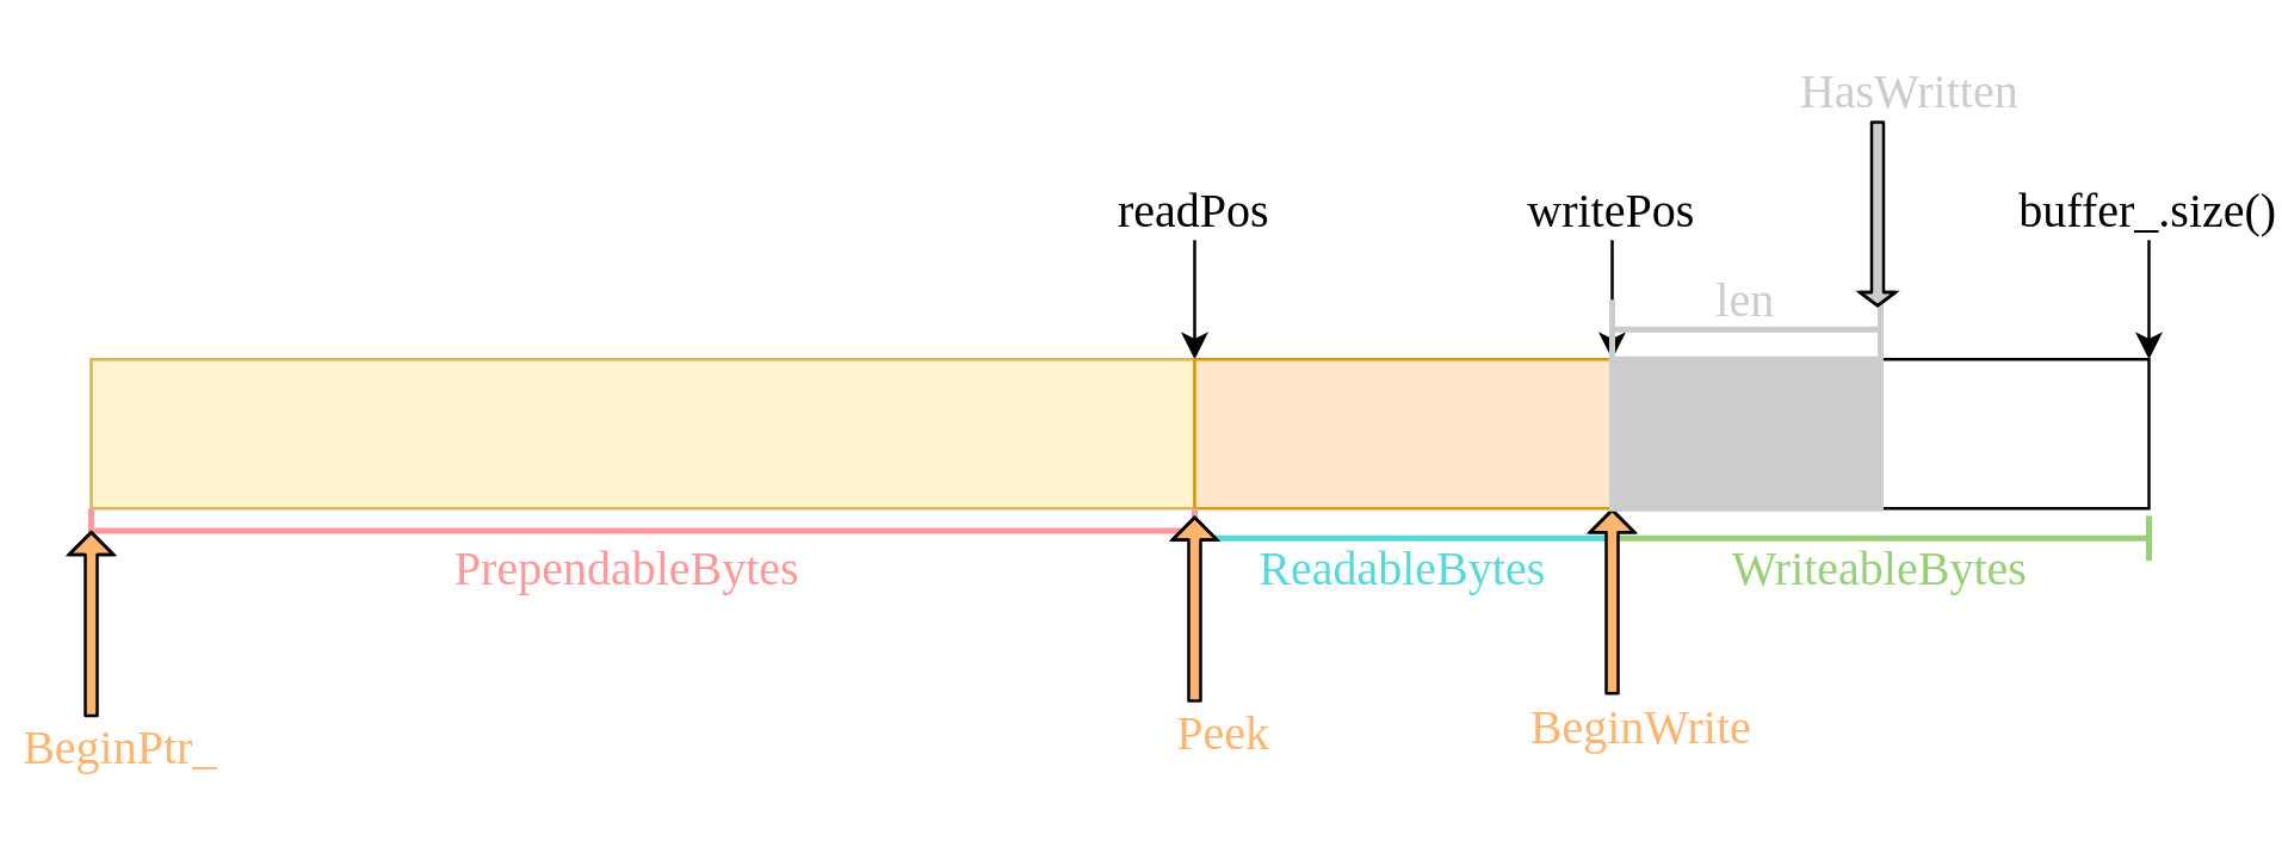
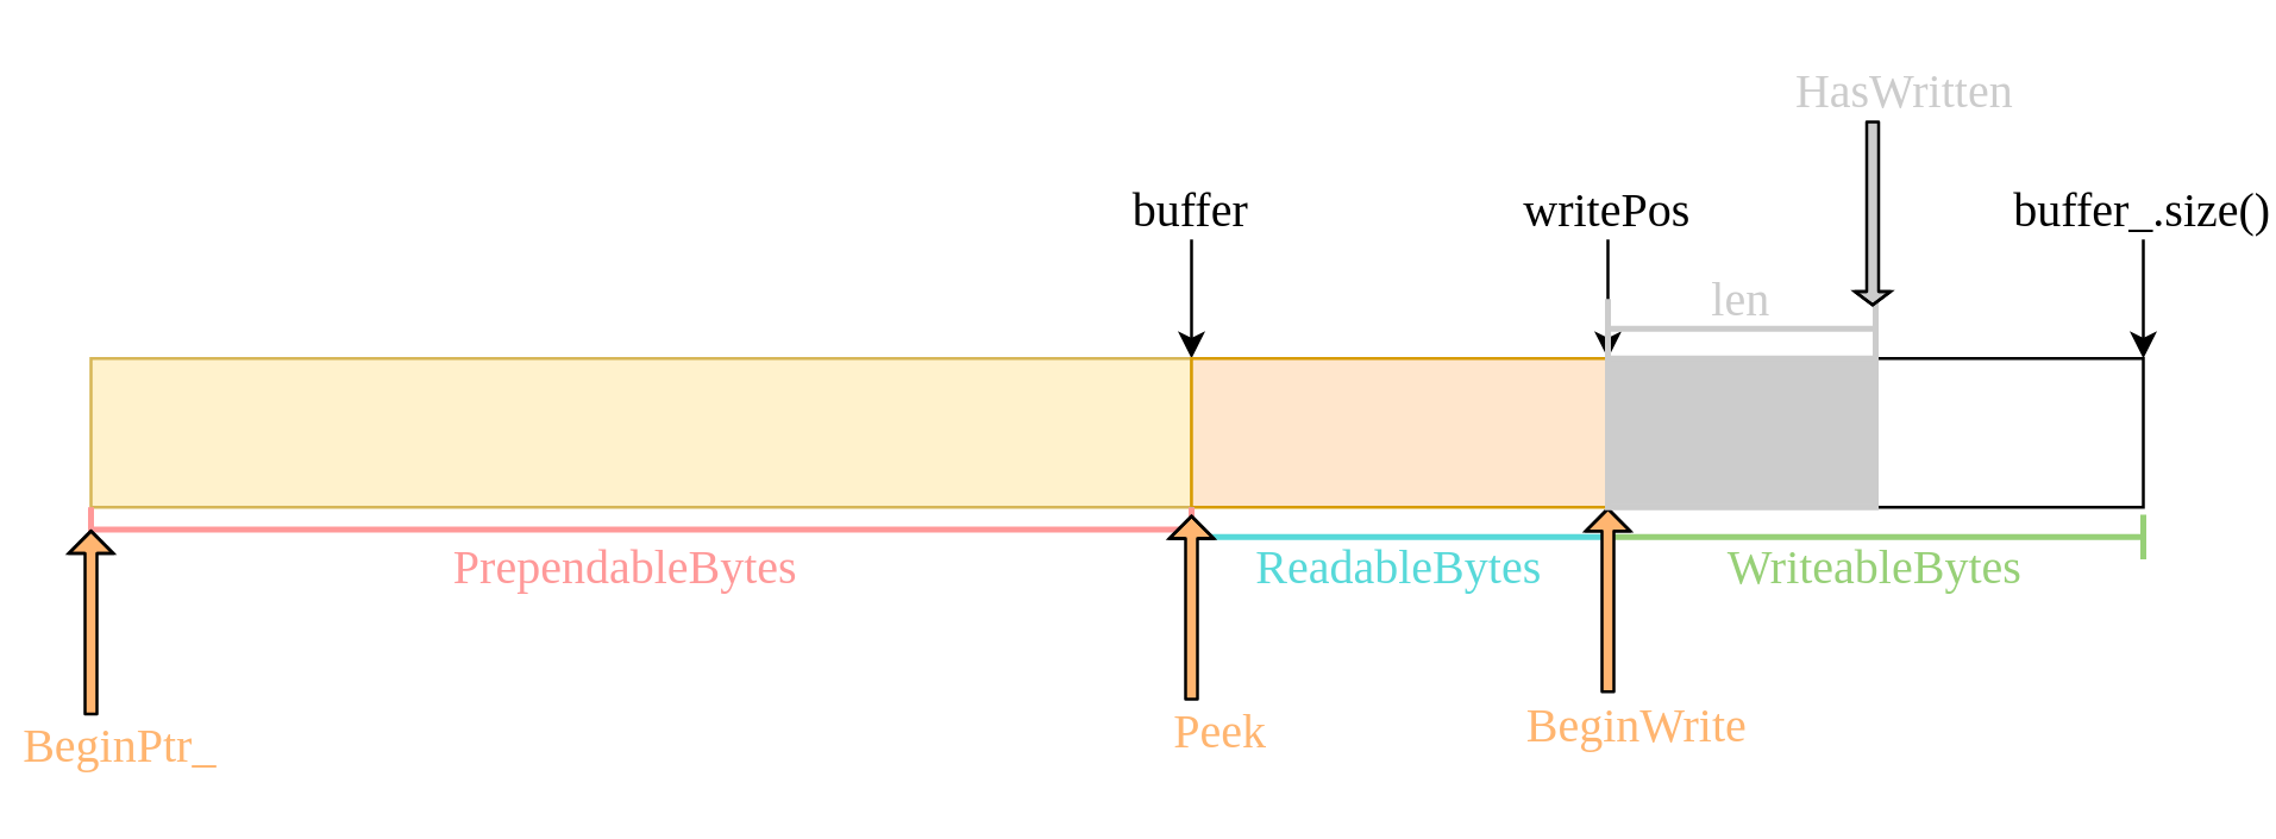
  <mxCell id="0" />
  <mxCell id="1" parent="0" />
  <mxCell id="2" value="" style="rounded=0;whiteSpace=wrap;html=1;fillColor=#fff2cc;strokeColor=#d6b656;" vertex="1" parent="1"><mxGeometry x="30" y="120" width="370" height="50" as="geometry" /></mxCell>
  <mxCell id="3" value="" style="endArrow=classic;html=1;entryX=1;entryY=0;entryDx=0;entryDy=0;" edge="1" parent="1" target="2"><mxGeometry width="50" height="50" relative="1" as="geometry"><mxPoint x="400" y="80" as="sourcePoint" /><mxPoint x="420" y="60" as="targetPoint" /></mxGeometry></mxCell>
- <mxCell id="4" value="&lt;font style=&quot;font-size: 16px&quot; face=&quot;Comic Sans MS&quot;&gt;readPos&lt;/font&gt;" style="text;html=1;strokeColor=none;fillColor=none;align=center;verticalAlign=middle;whiteSpace=wrap;rounded=0;" vertex="1" parent="1"><mxGeometry x="380" y="60" width="40" height="20" as="geometry" /></mxCell>
+ <mxCell id="4" value="&lt;font style=&quot;font-size: 16px&quot; face=&quot;Comic Sans MS&quot;&gt;buffer&lt;/font&gt;" style="text;html=1;strokeColor=none;fillColor=none;align=center;verticalAlign=middle;whiteSpace=wrap;rounded=0;" vertex="1" parent="1"><mxGeometry x="380" y="60" width="40" height="20" as="geometry" /></mxCell>
  <mxCell id="5" value="" style="rounded=0;whiteSpace=wrap;html=1;fillColor=#ffe6cc;strokeColor=#d79b00;" vertex="1" parent="1"><mxGeometry x="400" y="120" width="140" height="50" as="geometry" /></mxCell>
  <mxCell id="6" value="" style="endArrow=classic;html=1;entryX=1;entryY=0;entryDx=0;entryDy=0;" edge="1" parent="1"><mxGeometry width="50" height="50" relative="1" as="geometry"><mxPoint x="540" y="80" as="sourcePoint" /><mxPoint x="540" y="120" as="targetPoint" /></mxGeometry></mxCell>
  <mxCell id="7" value="&lt;font style=&quot;font-size: 16px&quot; face=&quot;Comic Sans MS&quot;&gt;writePos&lt;/font&gt;" style="text;html=1;strokeColor=none;fillColor=none;align=center;verticalAlign=middle;whiteSpace=wrap;rounded=0;" vertex="1" parent="1"><mxGeometry x="520" y="60" width="40" height="20" as="geometry" /></mxCell>
  <mxCell id="8" value="" style="rounded=0;whiteSpace=wrap;html=1;" vertex="1" parent="1"><mxGeometry x="540" y="120" width="180" height="50" as="geometry" /></mxCell>
  <mxCell id="9" value="" style="endArrow=classic;html=1;entryX=1;entryY=0;entryDx=0;entryDy=0;" edge="1" parent="1"><mxGeometry width="50" height="50" relative="1" as="geometry"><mxPoint x="720" y="80" as="sourcePoint" /><mxPoint x="720" y="120" as="targetPoint" /></mxGeometry></mxCell>
  <mxCell id="10" value="&lt;font style=&quot;font-size: 16px&quot; face=&quot;Comic Sans MS&quot;&gt;buffer_.size()&lt;/font&gt;" style="text;html=1;strokeColor=none;fillColor=none;align=center;verticalAlign=middle;whiteSpace=wrap;rounded=0;" vertex="1" parent="1"><mxGeometry x="700" y="60" width="40" height="20" as="geometry" /></mxCell>
  <mxCell id="11" value="" style="shape=crossbar;whiteSpace=wrap;html=1;rounded=1;strokeWidth=2;strokeColor=#57D9D9;" vertex="1" parent="1"><mxGeometry x="400" y="170" width="140" height="20" as="geometry" /></mxCell>
  <mxCell id="12" value="&lt;font style=&quot;font-size: 16px&quot; face=&quot;Comic Sans MS&quot; color=&quot;#57d9d9&quot;&gt;ReadableBytes&lt;/font&gt;" style="text;html=1;strokeColor=none;fillColor=none;align=center;verticalAlign=middle;whiteSpace=wrap;rounded=0;" vertex="1" parent="1"><mxGeometry x="450" y="180" width="40" height="20" as="geometry" /></mxCell>
  <mxCell id="13" value="" style="shape=crossbar;whiteSpace=wrap;html=1;rounded=1;strokeWidth=2;strokeColor=#97D077;" vertex="1" parent="1"><mxGeometry x="540" y="172.5" width="180" height="15" as="geometry" /></mxCell>
  <mxCell id="14" value="&lt;font style=&quot;font-size: 16px&quot; face=&quot;Comic Sans MS&quot; color=&quot;#97d077&quot;&gt;WriteableBytes&lt;/font&gt;" style="text;html=1;strokeColor=none;fillColor=none;align=center;verticalAlign=middle;whiteSpace=wrap;rounded=0;" vertex="1" parent="1"><mxGeometry x="610" y="180" width="40" height="20" as="geometry" /></mxCell>
  <mxCell id="15" value="" style="shape=crossbar;whiteSpace=wrap;html=1;rounded=1;strokeWidth=2;strokeColor=#FF9999;" vertex="1" parent="1"><mxGeometry x="30" y="170" width="370" height="15" as="geometry" /></mxCell>
  <mxCell id="16" value="&lt;font style=&quot;font-size: 16px&quot; face=&quot;Comic Sans MS&quot; color=&quot;#ff9999&quot;&gt;PrependableBytes&lt;/font&gt;" style="text;html=1;strokeColor=none;fillColor=none;align=center;verticalAlign=middle;whiteSpace=wrap;rounded=0;" vertex="1" parent="1"><mxGeometry x="190" y="180" width="40" height="20" as="geometry" /></mxCell>
  <mxCell id="17" value="" style="shape=flexArrow;endArrow=classic;html=1;width=4;endSize=2.17;entryX=0;entryY=0.5;entryDx=0;entryDy=0;entryPerimeter=0;endWidth=10;fillColor=#FFB570;" edge="1" parent="1" target="15"><mxGeometry width="50" height="50" relative="1" as="geometry"><mxPoint x="30" y="240" as="sourcePoint" /><mxPoint x="70" y="220" as="targetPoint" /><Array as="points"><mxPoint x="30" y="210" /></Array></mxGeometry></mxCell>
  <mxCell id="18" value="&lt;font style=&quot;font-size: 16px&quot; face=&quot;Comic Sans MS&quot; color=&quot;#ffb570&quot;&gt;BeginPtr_&lt;/font&gt;" style="text;html=1;strokeColor=none;fillColor=none;align=center;verticalAlign=middle;whiteSpace=wrap;rounded=0;" vertex="1" parent="1"><mxGeometry x="20" y="240" width="40" height="20" as="geometry" /></mxCell>
  <mxCell id="19" value="" style="shape=flexArrow;endArrow=classic;html=1;width=4;endSize=2.17;entryX=0;entryY=0.5;entryDx=0;entryDy=0;entryPerimeter=0;endWidth=10;fillColor=#FFB570;" edge="1" parent="1"><mxGeometry width="50" height="50" relative="1" as="geometry"><mxPoint x="400" y="235" as="sourcePoint" /><mxPoint x="400" y="172.5" as="targetPoint" /><Array as="points"><mxPoint x="400" y="205" /></Array></mxGeometry></mxCell>
  <mxCell id="20" value="&lt;font style=&quot;font-size: 16px&quot; face=&quot;Comic Sans MS&quot; color=&quot;#ffb570&quot;&gt;Peek&lt;/font&gt;" style="text;html=1;strokeColor=none;fillColor=none;align=center;verticalAlign=middle;whiteSpace=wrap;rounded=0;" vertex="1" parent="1"><mxGeometry x="390" y="235" width="40" height="20" as="geometry" /></mxCell>
  <mxCell id="21" value="" style="shape=flexArrow;endArrow=classic;html=1;width=4;endSize=2.17;entryX=0;entryY=0.5;entryDx=0;entryDy=0;entryPerimeter=0;endWidth=10;fillColor=#FFB570;" edge="1" parent="1"><mxGeometry width="50" height="50" relative="1" as="geometry"><mxPoint x="540" y="232.5" as="sourcePoint" /><mxPoint x="540" y="170" as="targetPoint" /><Array as="points"><mxPoint x="540" y="202.5" /></Array></mxGeometry></mxCell>
  <mxCell id="22" value="&lt;font style=&quot;font-size: 16px&quot; face=&quot;Comic Sans MS&quot; color=&quot;#ffb570&quot;&gt;BeginWrite&lt;/font&gt;" style="text;html=1;strokeColor=none;fillColor=none;align=center;verticalAlign=middle;whiteSpace=wrap;rounded=0;" vertex="1" parent="1"><mxGeometry x="530" y="232.5" width="40" height="20" as="geometry" /></mxCell>
  <mxCell id="23" value="" style="rounded=0;whiteSpace=wrap;html=1;strokeWidth=2;strokeColor=#CCCCCC;fillColor=#CCCCCC;" vertex="1" parent="1"><mxGeometry x="540" y="120" width="90" height="50" as="geometry" /></mxCell>
  <mxCell id="24" value="" style="shape=crossbar;whiteSpace=wrap;html=1;rounded=1;strokeWidth=2;fillColor=#CCCCCC;strokeColor=#CCCCCC;" vertex="1" parent="1"><mxGeometry x="540" y="100" width="90" height="20" as="geometry" /></mxCell>
  <mxCell id="25" value="&lt;font style=&quot;font-size: 16px&quot; face=&quot;Comic Sans MS&quot; color=&quot;#cccccc&quot;&gt;len&lt;/font&gt;" style="text;html=1;strokeColor=none;fillColor=none;align=center;verticalAlign=middle;whiteSpace=wrap;rounded=0;" vertex="1" parent="1"><mxGeometry x="565" y="90" width="40" height="20" as="geometry" /></mxCell>
  <mxCell id="26" value="&lt;font face=&quot;Comic Sans MS&quot; color=&quot;#cccccc&quot;&gt;&lt;span style=&quot;font-size: 16px&quot;&gt;HasWritten&lt;/span&gt;&lt;/font&gt;" style="text;html=1;strokeColor=none;fillColor=none;align=center;verticalAlign=middle;whiteSpace=wrap;rounded=0;" vertex="1" parent="1"><mxGeometry x="620" y="20" width="40" height="20" as="geometry" /></mxCell>
  <mxCell id="27" value="" style="shape=flexArrow;endArrow=classic;html=1;width=4;endSize=1.17;entryX=0;entryY=0.5;entryDx=0;entryDy=0;entryPerimeter=0;endWidth=7;fillColor=#CCCCCC;" edge="1" parent="1"><mxGeometry width="50" height="50" relative="1" as="geometry"><mxPoint x="629" y="40" as="sourcePoint" /><mxPoint x="629" y="102.5" as="targetPoint" /><Array as="points"><mxPoint x="629" y="135" /></Array></mxGeometry></mxCell>
